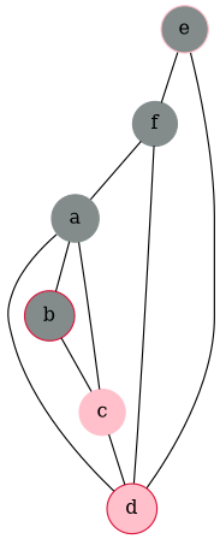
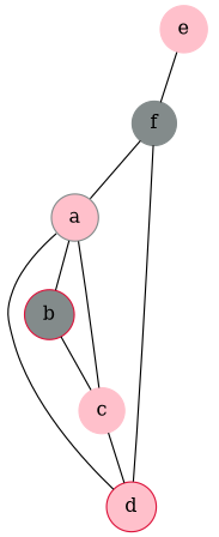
  graph {
    splines=true
    node [color=azure4 shape=circle style=filled]
    f [height=0.4]
-   a [height=0.4]
+   a [height=0.4 fillcolor=pink]
    d [color=crimson fillcolor=pink height=0.4]
-   e [color=pink height=0.4 fillcolor=azure4]
+   e [color=pink height=0.4]
    b [color=crimson fillcolor=azure4 height=0.4]
    c [color=pink height=0.4]
    f -- a
    a -- d
    a -- b
    a -- c
    d -- f
    e -- f
-   e -- d
    b -- c
    c -- d
  }
